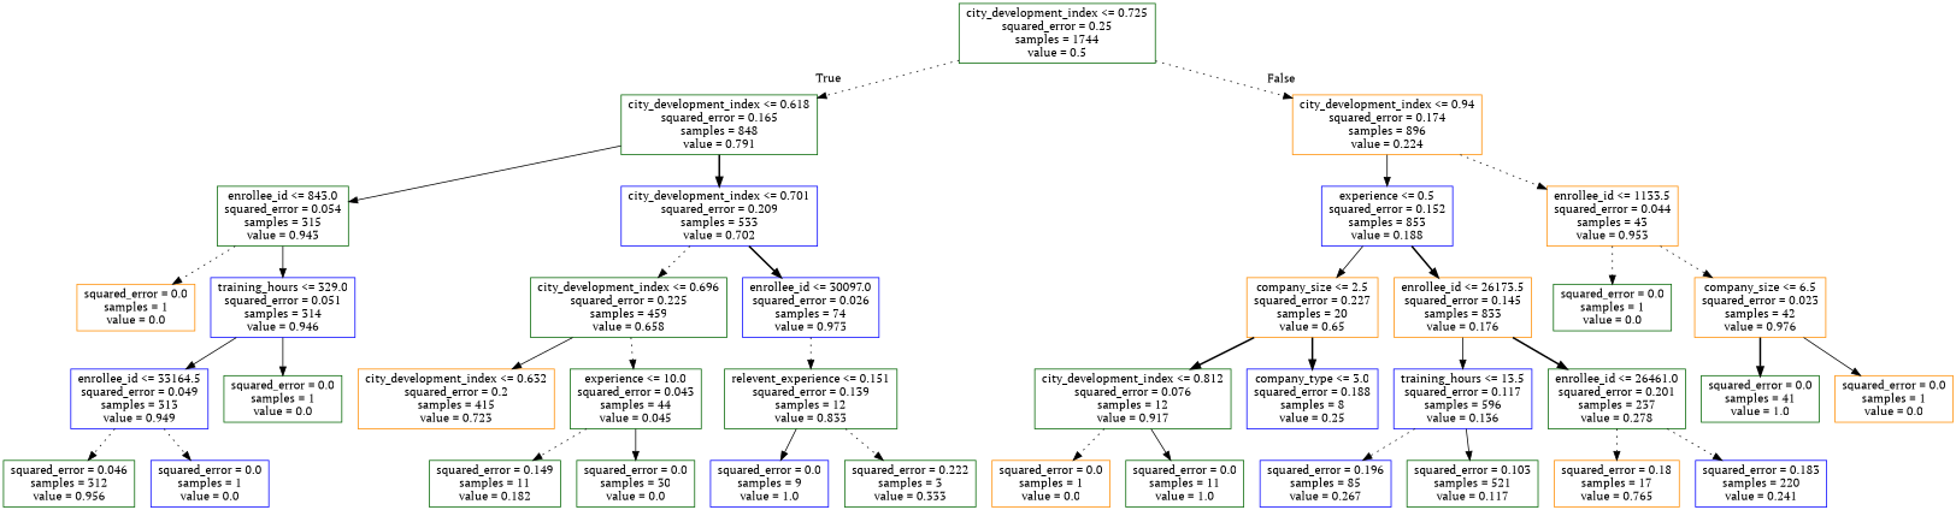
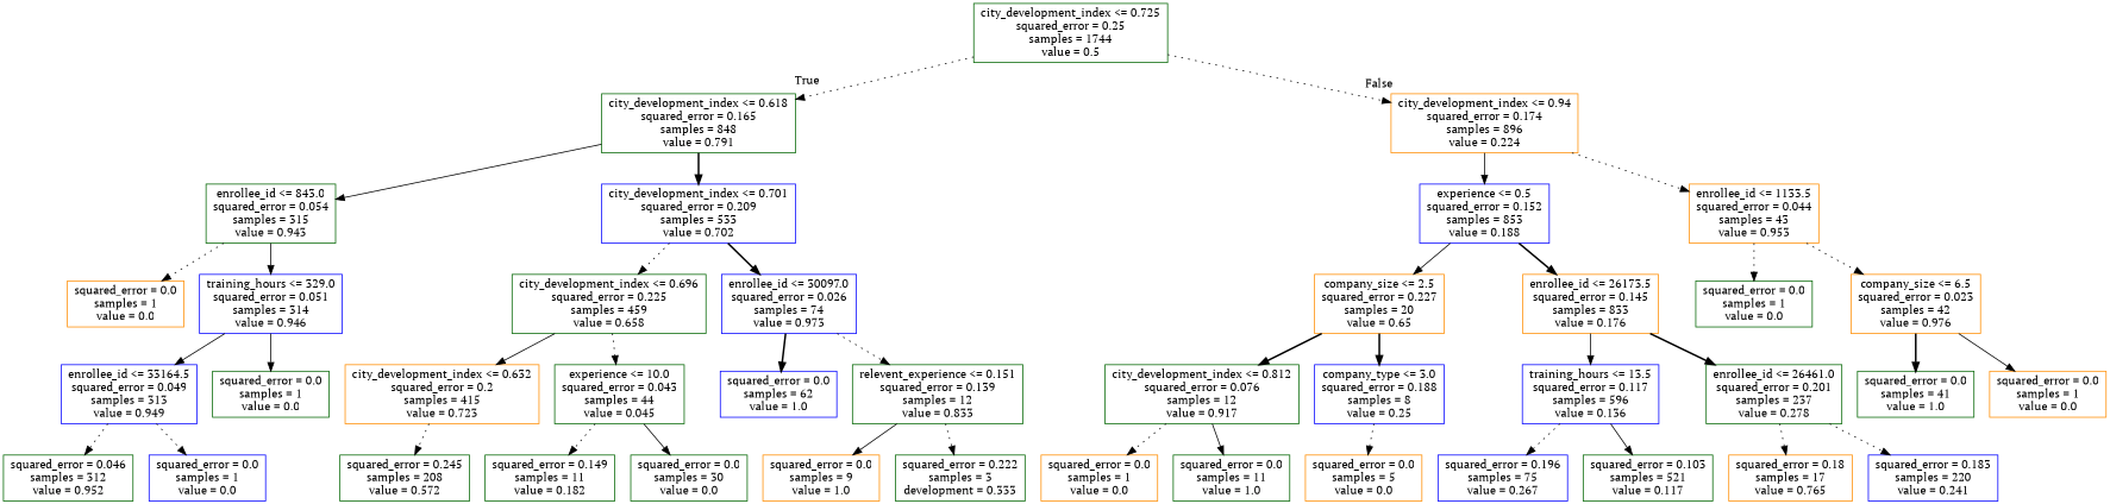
  digraph {
    fontname="PT Serif"
    node [color=darkgreen fontname="PT Serif" shape=box]
    edge [fontname="PT Serif" style=dotted]
    n1 [label="city_development_index <= 0.725\nsquared_error = 0.25\nsamples = 1744\nvalue = 0.5"]
    n2 [label="city_development_index <= 0.618\nsquared_error = 0.165\nsamples = 848\nvalue = 0.791"]
    n3 [color=darkorange label="city_development_index <= 0.94\nsquared_error = 0.174\nsamples = 896\nvalue = 0.224"]
    n4 [label="enrollee_id <= 843.0\nsquared_error = 0.054\nsamples = 315\nvalue = 0.943"]
    n5 [color=blue label="city_development_index <= 0.701\nsquared_error = 0.209\nsamples = 533\nvalue = 0.702"]
    n6 [color=blue label="experience <= 0.5\nsquared_error = 0.152\nsamples = 853\nvalue = 0.188"]
    n7 [color=darkorange label="enrollee_id <= 1133.5\nsquared_error = 0.044\nsamples = 43\nvalue = 0.953"]
    n8 [color=darkorange label="squared_error = 0.0\nsamples = 1\nvalue = 0.0"]
    n9 [color=blue label="training_hours <= 329.0\nsquared_error = 0.051\nsamples = 314\nvalue = 0.946"]
    n10 [label="city_development_index <= 0.696\nsquared_error = 0.225\nsamples = 459\nvalue = 0.658"]
    n11 [color=blue label="enrollee_id <= 30097.0\nsquared_error = 0.026\nsamples = 74\nvalue = 0.973"]
    n12 [color=blue label="enrollee_id <= 33164.5\nsquared_error = 0.049\nsamples = 313\nvalue = 0.949"]
    n13 [label="squared_error = 0.0\nsamples = 1\nvalue = 0.0"]
-   n14 [label="squared_error = 0.046\nsamples = 312\nvalue = 0.956"]
+   n14 [label="squared_error = 0.046\nsamples = 312\nvalue = 0.952"]
    n15 [color=blue label="squared_error = 0.0\nsamples = 1\nvalue = 0.0"]
    n16 [color=darkorange label="city_development_index <= 0.632\nsquared_error = 0.2\nsamples = 415\nvalue = 0.723"]
    n17 [label="experience <= 10.0\nsquared_error = 0.043\nsamples = 44\nvalue = 0.045"]
+   n18 [color=blue label="squared_error = 0.0\nsamples = 62\nvalue = 1.0"]
    n19 [label="relevent_experience <= 0.151\nsquared_error = 0.139\nsamples = 12\nvalue = 0.833"]
+   n20 [label="squared_error = 0.245\nsamples = 208\nvalue = 0.572"]
    n21 [label="squared_error = 0.149\nsamples = 11\nvalue = 0.182"]
    n22 [label="squared_error = 0.0\nsamples = 30\nvalue = 0.0"]
-   n23 [color=blue label="squared_error = 0.0\nsamples = 9\nvalue = 1.0"]
-   n24 [label="squared_error = 0.222\nsamples = 3\nvalue = 0.333"]
+   n23 [color=darkorange label="squared_error = 0.0\nsamples = 9\nvalue = 1.0"]
+   n24 [label="squared_error = 0.222\nsamples = 3\ndevelopment = 0.333"]
    n25 [color=darkorange label="company_size <= 2.5\nsquared_error = 0.227\nsamples = 20\nvalue = 0.65"]
    n26 [color=darkorange label="enrollee_id <= 26173.5\nsquared_error = 0.145\nsamples = 833\nvalue = 0.176"]
    n27 [label="squared_error = 0.0\nsamples = 1\nvalue = 0.0"]
    n28 [color=darkorange label="company_size <= 6.5\nsquared_error = 0.023\nsamples = 42\nvalue = 0.976"]
    n29 [label="city_development_index <= 0.812\nsquared_error = 0.076\nsamples = 12\nvalue = 0.917"]
    n30 [color=blue label="company_type <= 3.0\nsquared_error = 0.188\nsamples = 8\nvalue = 0.25"]
    n31 [color=blue label="training_hours <= 13.5\nsquared_error = 0.117\nsamples = 596\nvalue = 0.136"]
    n32 [label="enrollee_id <= 26461.0\nsquared_error = 0.201\nsamples = 237\nvalue = 0.278"]
    n33 [color=darkorange label="squared_error = 0.0\nsamples = 1\nvalue = 0.0"]
    n34 [label="squared_error = 0.0\nsamples = 11\nvalue = 1.0"]
-   n36 [color=blue label="squared_error = 0.196\nsamples = 85\nvalue = 0.267"]
+   n35 [color=darkorange label="squared_error = 0.0\nsamples = 5\nvalue = 0.0"]
+   n36 [color=blue label="squared_error = 0.196\nsamples = 75\nvalue = 0.267"]
    n37 [label="squared_error = 0.103\nsamples = 521\nvalue = 0.117"]
    n38 [color=darkorange label="squared_error = 0.18\nsamples = 17\nvalue = 0.765"]
    n39 [color=blue label="squared_error = 0.183\nsamples = 220\nvalue = 0.241"]
    n40 [label="squared_error = 0.0\nsamples = 41\nvalue = 1.0"]
    n41 [color=darkorange label="squared_error = 0.0\nsamples = 1\nvalue = 0.0"]
    n1 -> n2 [headlabel=True labelangle=45 labeldistance=2.5]
    n1 -> n3 [headlabel=False labelangle=-45 labeldistance=2.5]
    n2 -> n4 [style=solid]
    n2 -> n5 [style=bold]
    n3 -> n6 [style=solid]
    n3 -> n7
    n4 -> n8
    n4 -> n9 [style=solid]
    n5 -> n10
    n5 -> n11 [style=bold]
    n6 -> n25 [style=solid]
    n6 -> n26 [style=bold]
    n7 -> n27
    n7 -> n28
    n9 -> n12 [style=solid]
    n9 -> n13 [style=solid]
    n10 -> n16 [style=solid]
    n10 -> n17
+   n11 -> n18 [style=bold]
    n11 -> n19
    n12 -> n14
    n12 -> n15
+   n16 -> n20
    n17 -> n21
    n17 -> n22 [style=solid]
    n19 -> n23 [style=solid]
    n19 -> n24
    n25 -> n29 [style=bold]
    n25 -> n30 [style=bold]
    n26 -> n31 [style=solid]
    n26 -> n32 [style=bold]
    n28 -> n40 [style=bold]
    n28 -> n41 [style=solid]
    n29 -> n33
    n29 -> n34 [style=solid]
+   n30 -> n35
    n31 -> n36
    n31 -> n37 [style=solid]
    n32 -> n38
    n32 -> n39
  }
